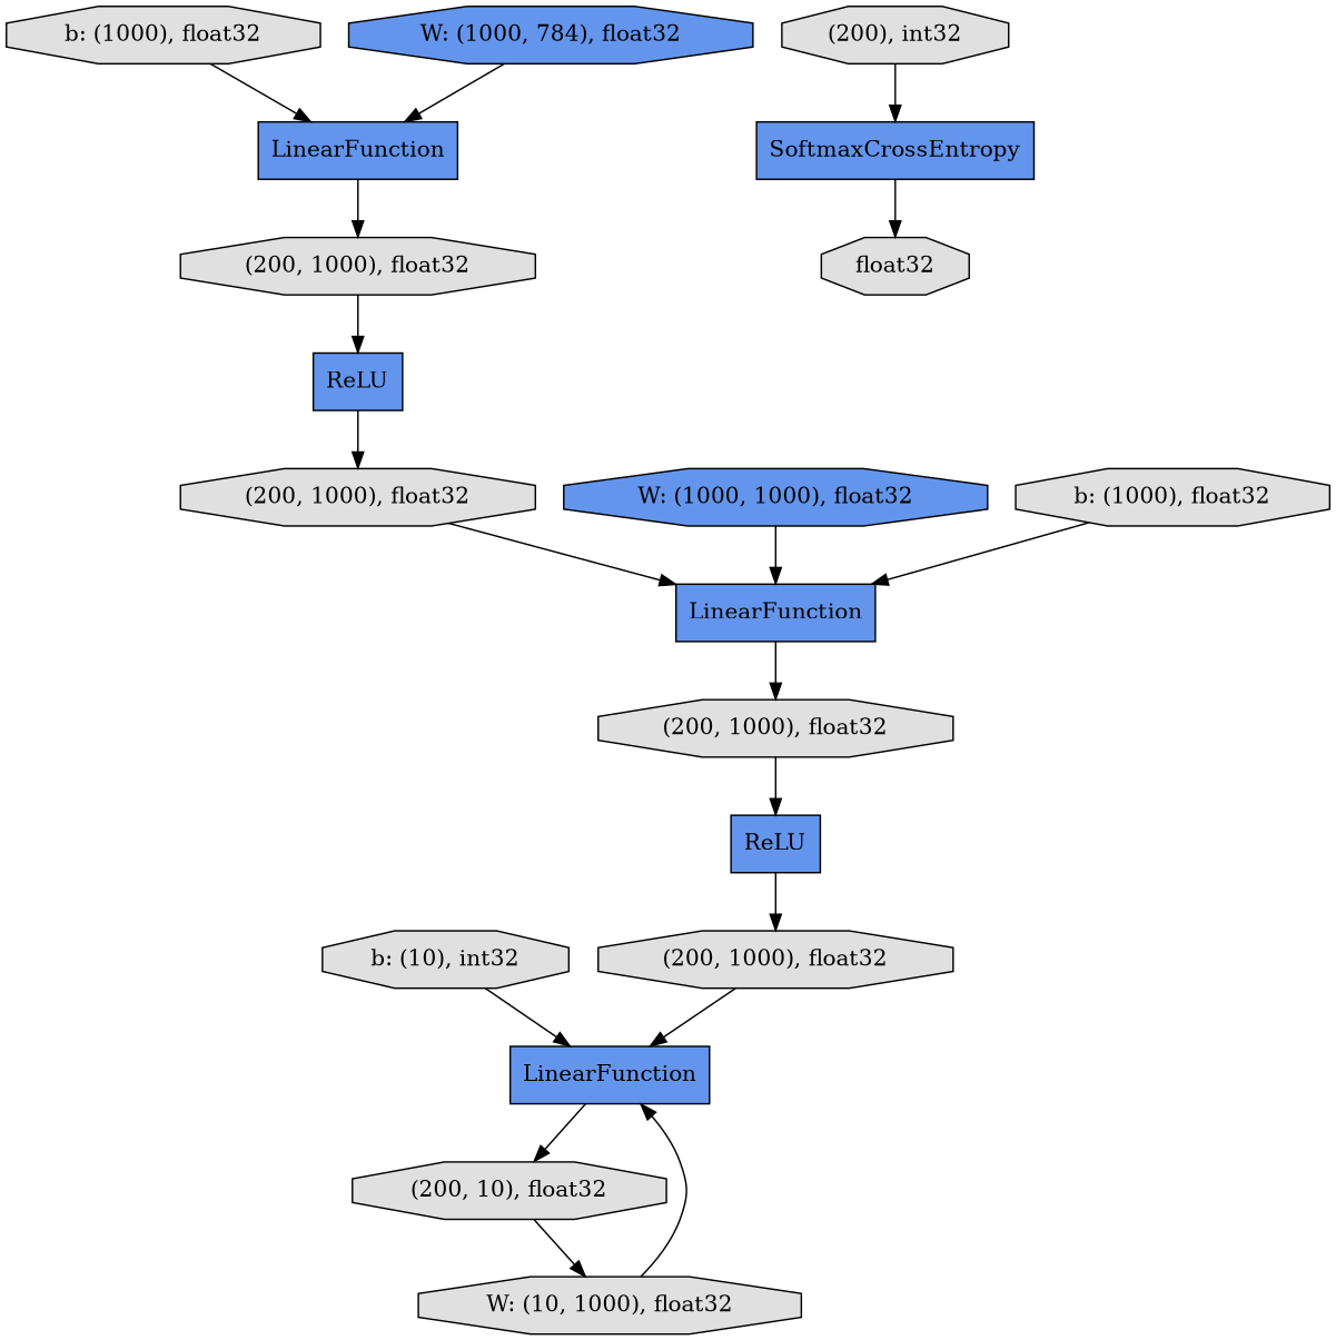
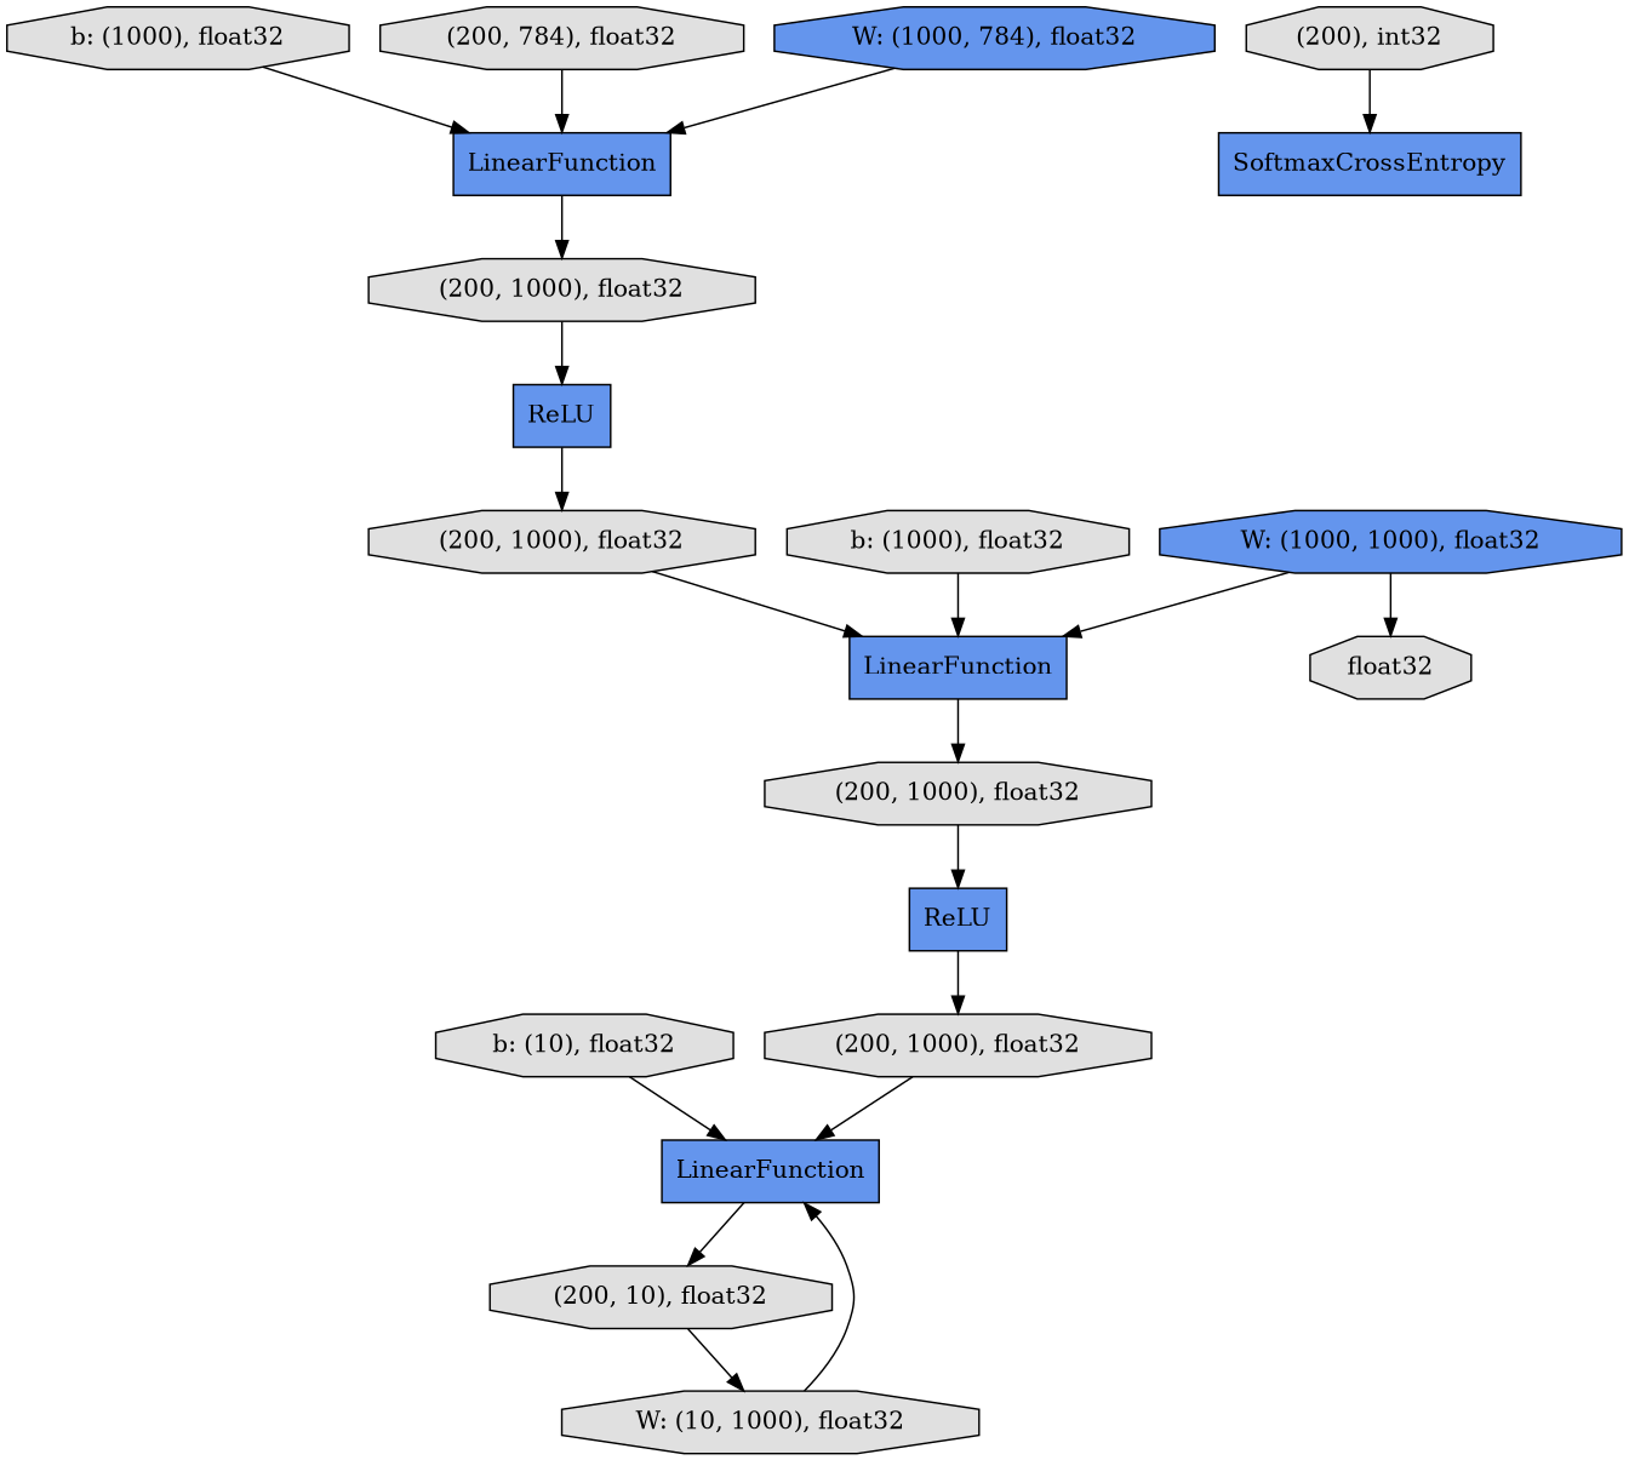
  digraph {
    rankdir=TB
    node [fillcolor="#E0E0E0" shape=octagon style=filled]
    n1 [label="(200, 1000), float32"]
    n2 [fillcolor="#6495ED" label=LinearFunction shape=record]
    n3 [label="(200, 10), float32"]
-   n4 [label="b: (10), int32"]
+   n4 [label="b: (10), float32"]
    n5 [fillcolor="#6495ED" label=ReLU shape=record]
    n6 [label="(200, 1000), float32"]
    n7 [fillcolor="#6495ED" label=LinearFunction shape=record]
    n8 [fillcolor="#6495ED" label="W: (1000, 1000), float32"]
    n9 [label="(200, 1000), float32"]
    n10 [label=float32]
    n11 [fillcolor="#6495ED" label=LinearFunction shape=record]
    n12 [label="(200, 1000), float32"]
    n13 [fillcolor="#6495ED" label=ReLU shape=record]
    n14 [label="W: (10, 1000), float32"]
    n15 [label="b: (1000), float32"]
    n16 [fillcolor="#6495ED" label=SoftmaxCrossEntropy shape=record]
    n17 [label="(200), int32"]
+   n18 [label="(200, 784), float32"]
    n19 [label="b: (1000), float32"]
    n20 [fillcolor="#6495ED" label="W: (1000, 784), float32"]
    n1 -> n2
    n2 -> n3
    n3 -> n14
    n4 -> n2
    n5 -> n6
    n6 -> n7
    n7 -> n9
    n8 -> n7
    n9 -> n13
    n11 -> n12
    n12 -> n5
    n13 -> n1
    n14 -> n2
    n15 -> n11
-   n16 -> n10
+   n8 -> n10
    n17 -> n16
+   n18 -> n11
    n19 -> n7
    n20 -> n11
  }
